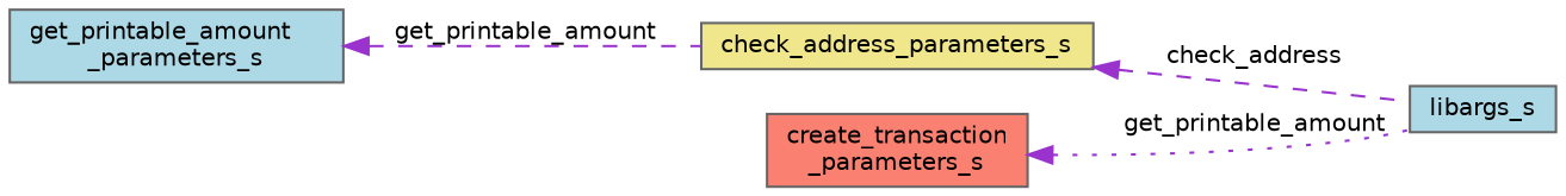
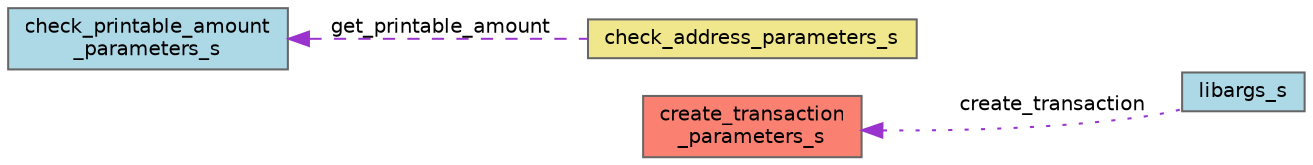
  digraph {
    rankdir=LR
    node [color=gray40 fillcolor=lightblue fontname=Helvetica fontsize=10 shape=box style=filled]
    edge [color=darkorchid3 dir=back fontname=Helvetica fontsize=10 labelfontname=Helvetica labelfontsize=10 style=dashed]
    n1 [fontcolor=black height=0.2 label=libargs_s width=0.4]
    n2 [fillcolor=khaki height=0.2 label=check_address_parameters_s width=0.4]
    n3 [fillcolor=salmon height=0.2 label="create_transaction\l_parameters_s" width=0.4]
-   n4 [height=0.2 label="get_printable_amount\l_parameters_s" width=0.4]
-   n2 -> n1 [label=" check_address"]
-   n3 -> n1 [label=" get_printable_amount" style=dotted]
+   n4 [height=0.2 label="check_printable_amount\l_parameters_s" width=0.4]
+   n3 -> n1 [label=" create_transaction" style=dotted]
    n4 -> n2 [label=" get_printable_amount"]
  }
